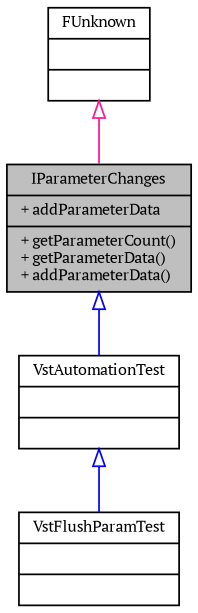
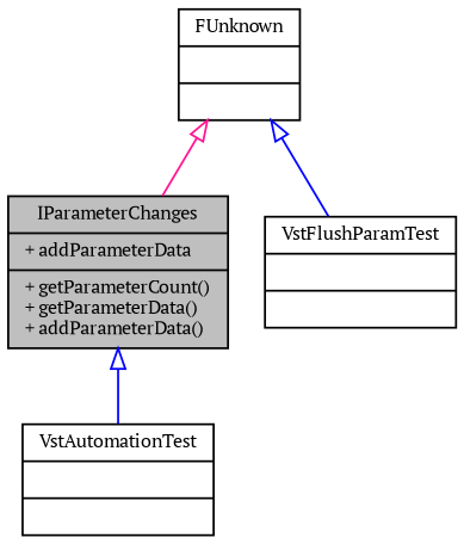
  digraph {
    fontname="PT Serif"
    node [color=black fontname="PT Serif" fontsize=9 shape=record]
    edge [arrowtail=empty color=blue dir=back fontname="PT Serif" fontsize=9 labelfontname=Arial labelfontsize=9 style=solid]
    n1 [fillcolor=grey75 fontcolor=black height=0.2 label="{IParameterChanges\n|+ addParameterData\l|+ getParameterCount()\l+ getParameterData()\l+ addParameterData()\l}" style=filled width=0.4]
    n2 [height=0.2 label="{VstAutomationTest\n||}" width=0.4]
    n3 [height=0.2 label="{VstFlushParamTest\n||}" width=0.4]
    n4 [height=0.2 label="{FUnknown\n||}" width=0.4]
    n1 -> n2
-   n2 -> n3
+   n4 -> n3
    n4 -> n1 [color=deeppink]
  }
